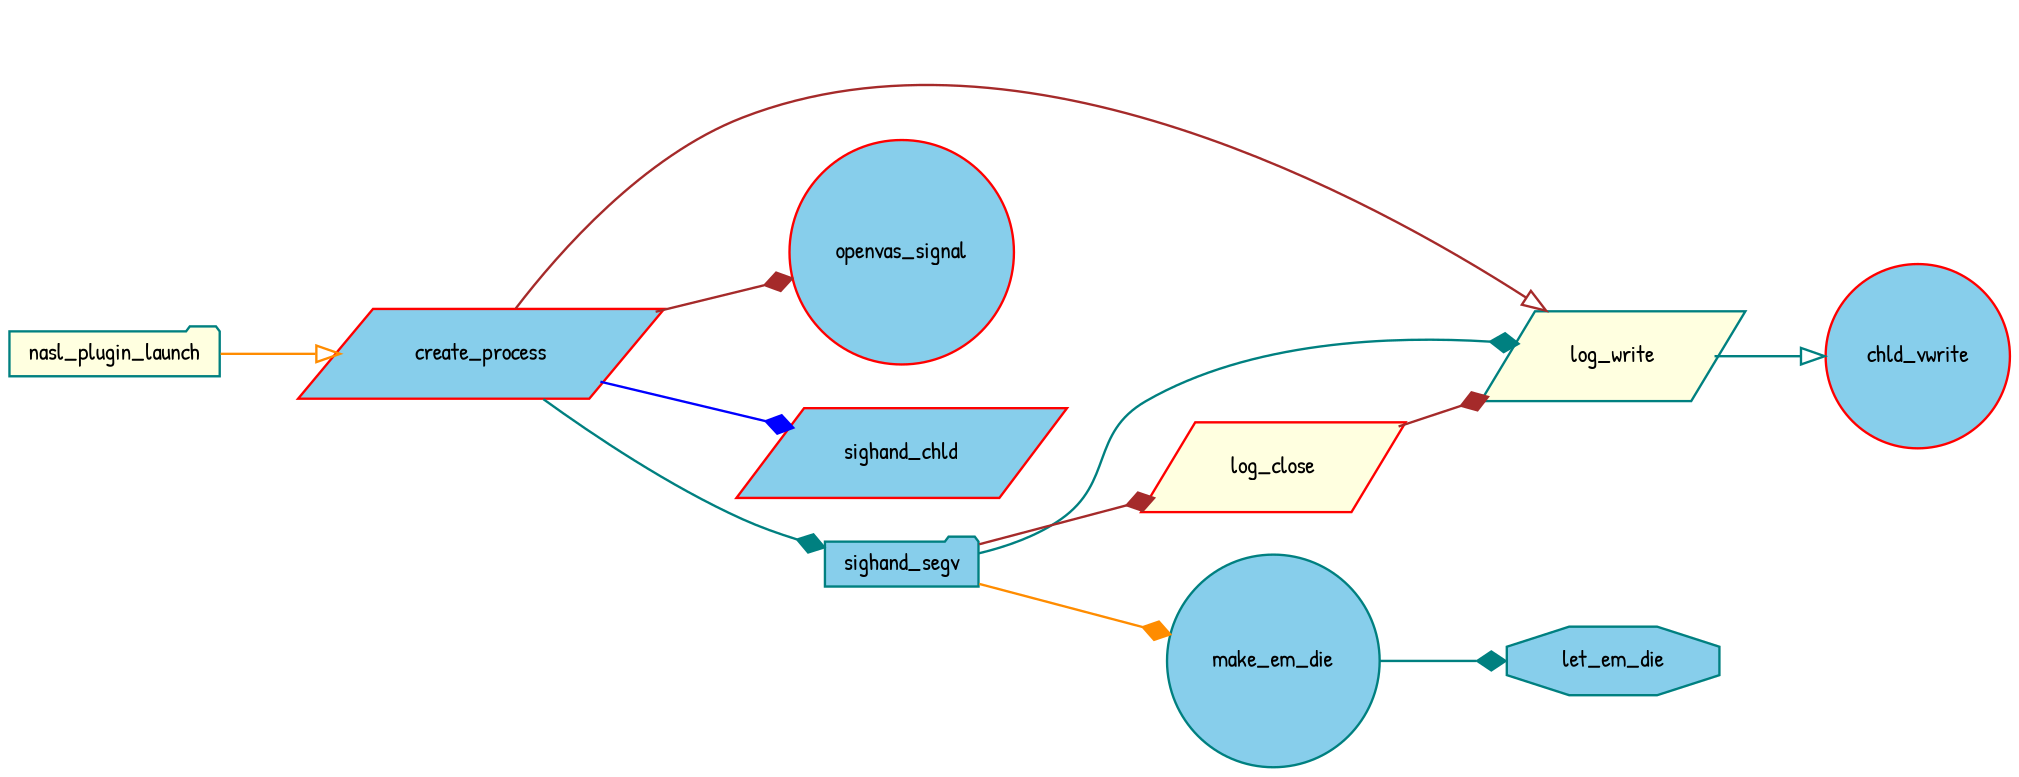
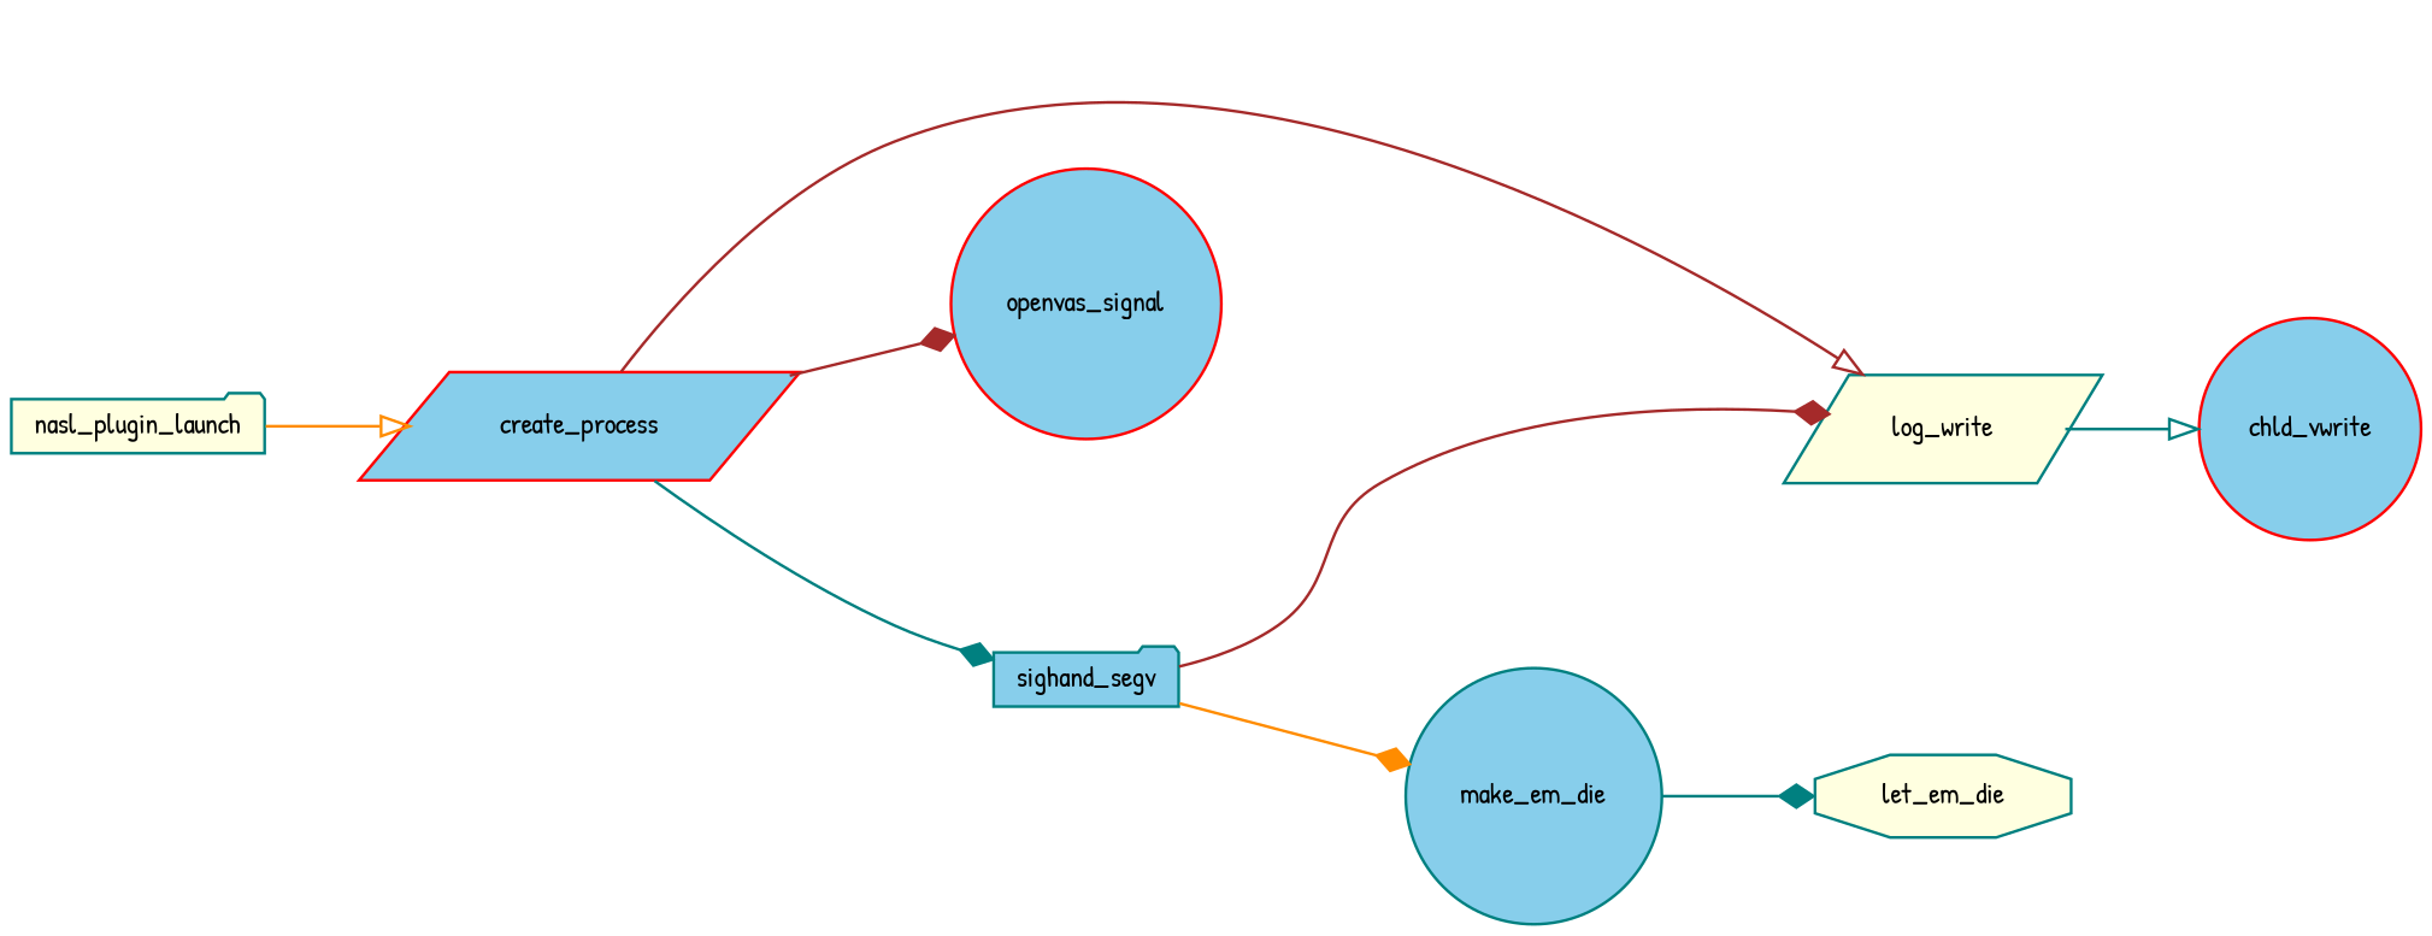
  digraph {
    fontname="Patrick Hand"
    rankdir=LR
    node [color=teal fillcolor=skyblue fontname="Patrick Hand" fontsize=10 shape=parallelogram style=filled]
    edge [arrowhead=diamond color=brown fontname="Patrick Hand" fontsize=10 labelfontname=FreeSans labelfontsize=10 style=solid]
    n1 [fillcolor=lightyellow fontcolor=black height=0.2 label=nasl_plugin_launch shape=folder width=0.4]
    n2 [color=red height=0.2 label=create_process width=0.4]
    n3 [fillcolor=lightyellow height=0.2 label=log_write width=0.4]
    n4 [color=red height=0.2 label=openvas_signal shape=circle width=0.4]
-   n5 [color=red height=0.2 label=sighand_chld width=0.4]
    n6 [height=0.2 label=sighand_segv shape=folder width=0.4]
    n7 [color=red height=0.2 label=chld_vwrite shape=circle width=0.4]
-   n8 [color=red fillcolor=lightyellow height=0.2 label=log_close width=0.4]
    n9 [height=0.2 label=make_em_die shape=circle width=0.4]
-   n10 [height=0.2 label=let_em_die shape=octagon width=0.4]
+   n10 [fillcolor=lightyellow height=0.2 label=let_em_die shape=octagon width=0.4]
    n1 -> n2 [arrowhead=onormal color=darkorange]
    n2 -> n3 [arrowhead=onormal]
    n2 -> n4
-   n2 -> n5 [color=blue]
    n2 -> n6 [color=teal]
    n3 -> n7 [arrowhead=onormal color=teal]
-   n6 -> n3 [color=teal]
-   n6 -> n8
+   n6 -> n3
    n6 -> n9 [color=darkorange]
-   n8 -> n3
    n9 -> n10 [color=teal]
  }
